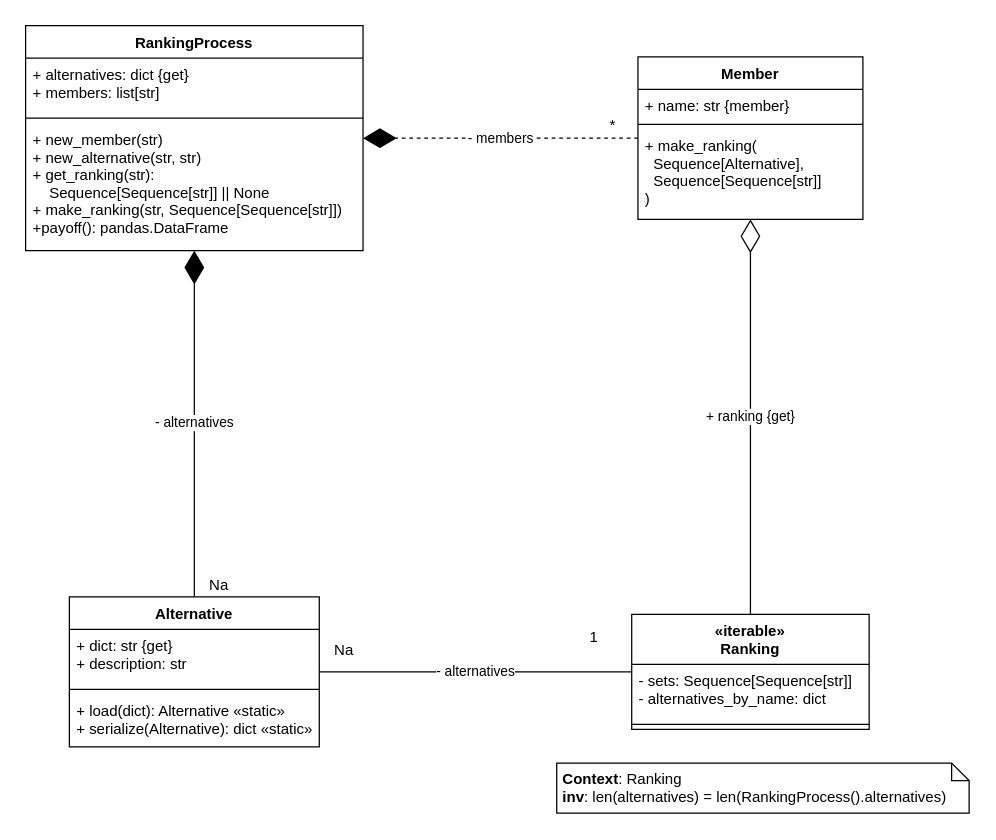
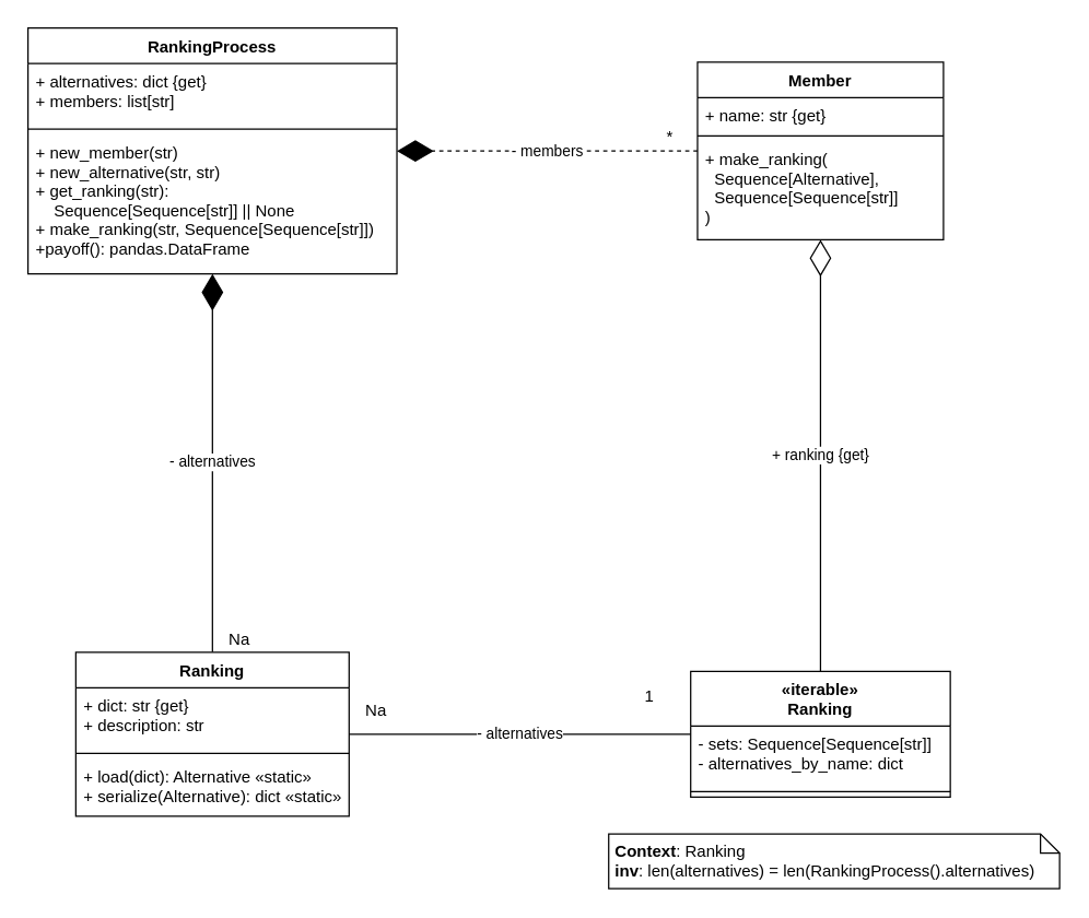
  <mxCell id="0" />
  <mxCell id="1" parent="0" />
  <mxCell id="2" value="- alternatives" style="endArrow=diamondThin;endFill=1;endSize=24;html=1;" parent="1" source="16" target="9" edge="1"><mxGeometry width="160" relative="1" as="geometry"><mxPoint x="295" y="360" as="sourcePoint" /><mxPoint x="455" y="360" as="targetPoint" /></mxGeometry></mxCell>
  <mxCell id="3" value="- alternatives" style="endArrow=none;endFill=0;endSize=24;html=1;" parent="1" source="16" target="13" edge="1"><mxGeometry width="160" relative="1" as="geometry"><mxPoint x="255" y="547" as="sourcePoint" /><mxPoint x="415" y="547" as="targetPoint" /></mxGeometry></mxCell>
  <mxCell id="4" value="+&amp;nbsp;ranking {get}" style="edgeStyle=none;orthogonalLoop=1;jettySize=auto;html=1;endArrow=diamondThin;endFill=0;endSize=24;" parent="1" source="13" target="21" edge="1"><mxGeometry relative="1" as="geometry" /></mxCell>
  <mxCell id="5" value="- members" style="endArrow=diamondThin;endFill=1;endSize=24;html=1;dashed=1;" parent="1" source="21" target="9" edge="1"><mxGeometry width="160" relative="1" as="geometry"><mxPoint x="295" y="350" as="sourcePoint" /><mxPoint x="455" y="350" as="targetPoint" /></mxGeometry></mxCell>
  <mxCell id="6" value="*" style="text;html=1;strokeColor=none;fillColor=none;align=center;verticalAlign=middle;whiteSpace=wrap;rounded=0;" parent="1" vertex="1"><mxGeometry x="470" y="90" width="40" height="20" as="geometry" /></mxCell>
  <mxCell id="7" value="Na" style="text;html=1;strokeColor=none;fillColor=none;align=center;verticalAlign=middle;whiteSpace=wrap;rounded=0;" parent="1" vertex="1"><mxGeometry x="155" y="458" width="40" height="20" as="geometry" /></mxCell>
  <mxCell id="8" value="1" style="text;html=1;strokeColor=none;fillColor=none;align=center;verticalAlign=middle;whiteSpace=wrap;rounded=0;" parent="1" vertex="1"><mxGeometry x="455" y="500" width="40" height="20" as="geometry" /></mxCell>
  <mxCell id="9" value="RankingProcess" style="swimlane;fontStyle=1;align=center;verticalAlign=top;childLayout=stackLayout;horizontal=1;startSize=26;horizontalStack=0;resizeParent=1;resizeParentMax=0;resizeLast=0;collapsible=1;marginBottom=0;" parent="1" vertex="1"><mxGeometry x="20" y="20" width="270" height="180" as="geometry" /></mxCell>
  <mxCell id="10" value="+ alternatives: dict {get}&#10;+ members: list[str]" style="text;strokeColor=none;fillColor=none;align=left;verticalAlign=top;spacingLeft=4;spacingRight=4;overflow=hidden;rotatable=0;points=[[0,0.5],[1,0.5]];portConstraint=eastwest;" parent="9" vertex="1"><mxGeometry y="26" width="270" height="44" as="geometry" /></mxCell>
  <mxCell id="11" value="" style="line;strokeWidth=1;fillColor=none;align=left;verticalAlign=middle;spacingTop=-1;spacingLeft=3;spacingRight=3;rotatable=0;labelPosition=right;points=[];portConstraint=eastwest;" parent="9" vertex="1"><mxGeometry y="70" width="270" height="8" as="geometry" /></mxCell>
  <mxCell id="12" value="+ new_member(str)&#10;+ new_alternative(str, str)&#10;+ get_ranking(str): &#10;    Sequence[Sequence[str]] || None&#10;+ make_ranking(str, Sequence[Sequence[str]])&#10;+payoff(): pandas.DataFrame" style="text;strokeColor=none;fillColor=none;align=left;verticalAlign=top;spacingLeft=4;spacingRight=4;overflow=hidden;rotatable=0;points=[[0,0.5],[1,0.5]];portConstraint=eastwest;" parent="9" vertex="1"><mxGeometry y="78" width="270" height="102" as="geometry" /></mxCell>
  <mxCell id="13" value="«iterable»&#10;Ranking" style="swimlane;fontStyle=1;align=center;verticalAlign=top;childLayout=stackLayout;horizontal=1;startSize=40;horizontalStack=0;resizeParent=1;resizeParentMax=0;resizeLast=0;collapsible=1;marginBottom=0;" parent="1" vertex="1"><mxGeometry x="505" y="491" width="190" height="92" as="geometry" /></mxCell>
  <mxCell id="14" value="- sets: Sequence[Sequence[str]]&#10;- alternatives_by_name: dict" style="text;strokeColor=none;fillColor=none;align=left;verticalAlign=top;spacingLeft=4;spacingRight=4;overflow=hidden;rotatable=0;points=[[0,0.5],[1,0.5]];portConstraint=eastwest;" parent="13" vertex="1"><mxGeometry y="40" width="190" height="44" as="geometry" /></mxCell>
  <mxCell id="15" value="" style="line;strokeWidth=1;fillColor=none;align=left;verticalAlign=middle;spacingTop=-1;spacingLeft=3;spacingRight=3;rotatable=0;labelPosition=right;points=[];portConstraint=eastwest;" parent="13" vertex="1"><mxGeometry y="84" width="190" height="8" as="geometry" /></mxCell>
- <mxCell id="16" value="Alternative" style="swimlane;fontStyle=1;align=center;verticalAlign=top;childLayout=stackLayout;horizontal=1;startSize=26;horizontalStack=0;resizeParent=1;resizeParentMax=0;resizeLast=0;collapsible=1;marginBottom=0;" parent="1" vertex="1"><mxGeometry x="55" y="477" width="200" height="120" as="geometry" /></mxCell>
+ <mxCell id="16" value="Ranking" style="swimlane;fontStyle=1;align=center;verticalAlign=top;childLayout=stackLayout;horizontal=1;startSize=26;horizontalStack=0;resizeParent=1;resizeParentMax=0;resizeLast=0;collapsible=1;marginBottom=0;" parent="1" vertex="1"><mxGeometry x="55" y="477" width="200" height="120" as="geometry" /></mxCell>
  <mxCell id="17" value="+ dict: str {get}&#10;+ description: str" style="text;strokeColor=none;fillColor=none;align=left;verticalAlign=top;spacingLeft=4;spacingRight=4;overflow=hidden;rotatable=0;points=[[0,0.5],[1,0.5]];portConstraint=eastwest;" parent="16" vertex="1"><mxGeometry y="26" width="200" height="44" as="geometry" /></mxCell>
  <mxCell id="18" value="" style="line;strokeWidth=1;fillColor=none;align=left;verticalAlign=middle;spacingTop=-1;spacingLeft=3;spacingRight=3;rotatable=0;labelPosition=right;points=[];portConstraint=eastwest;" parent="16" vertex="1"><mxGeometry y="70" width="200" height="8" as="geometry" /></mxCell>
  <mxCell id="19" value="+ load(dict): Alternative «static»&#10;+ serialize(Alternative): dict «static»" style="text;strokeColor=none;fillColor=none;align=left;verticalAlign=top;spacingLeft=4;spacingRight=4;overflow=hidden;rotatable=0;points=[[0,0.5],[1,0.5]];portConstraint=eastwest;" parent="16" vertex="1"><mxGeometry y="78" width="200" height="42" as="geometry" /></mxCell>
  <mxCell id="20" value="Na" style="text;html=1;strokeColor=none;fillColor=none;align=center;verticalAlign=middle;whiteSpace=wrap;rounded=0;" vertex="1" parent="1"><mxGeometry x="255" y="510" width="40" height="20" as="geometry" /></mxCell>
  <mxCell id="21" value="Member" style="swimlane;fontStyle=1;align=center;verticalAlign=top;childLayout=stackLayout;horizontal=1;startSize=26;horizontalStack=0;resizeParent=1;resizeParentMax=0;resizeLast=0;collapsible=1;marginBottom=0;" parent="1" vertex="1"><mxGeometry x="510" y="45" width="180" height="130" as="geometry" /></mxCell>
- <mxCell id="22" value="+ name: str {member}" style="text;strokeColor=none;fillColor=none;align=left;verticalAlign=top;spacingLeft=4;spacingRight=4;overflow=hidden;rotatable=0;points=[[0,0.5],[1,0.5]];portConstraint=eastwest;" parent="21" vertex="1"><mxGeometry y="26" width="180" height="24" as="geometry" /></mxCell>
+ <mxCell id="22" value="+ name: str {get}" style="text;strokeColor=none;fillColor=none;align=left;verticalAlign=top;spacingLeft=4;spacingRight=4;overflow=hidden;rotatable=0;points=[[0,0.5],[1,0.5]];portConstraint=eastwest;" parent="21" vertex="1"><mxGeometry y="26" width="180" height="24" as="geometry" /></mxCell>
  <mxCell id="23" value="" style="line;strokeWidth=1;fillColor=none;align=left;verticalAlign=middle;spacingTop=-1;spacingLeft=3;spacingRight=3;rotatable=0;labelPosition=right;points=[];portConstraint=eastwest;" parent="21" vertex="1"><mxGeometry y="50" width="180" height="8" as="geometry" /></mxCell>
  <mxCell id="24" value="+ make_ranking(&#10;  Sequence[Alternative],&#10;  Sequence[Sequence[str]]&#10;)" style="text;strokeColor=none;fillColor=none;align=left;verticalAlign=top;spacingLeft=4;spacingRight=4;overflow=hidden;rotatable=0;points=[[0,0.5],[1,0.5]];portConstraint=eastwest;" parent="21" vertex="1"><mxGeometry y="58" width="180" height="72" as="geometry" /></mxCell>
  <mxCell id="25" value="&lt;b&gt;&lt;br&gt;Context&lt;/b&gt;: Ranking&lt;br&gt;&lt;b&gt;inv&lt;/b&gt;: len(alternatives) = len(RankingProcess().alternatives)" style="shape=note;whiteSpace=wrap;html=1;size=14;verticalAlign=top;align=left;spacingTop=-18;strokeColor=#000000;fillColor=none;spacing=5;" vertex="1" parent="1"><mxGeometry x="445" y="610" width="330" height="40" as="geometry" /></mxCell>
